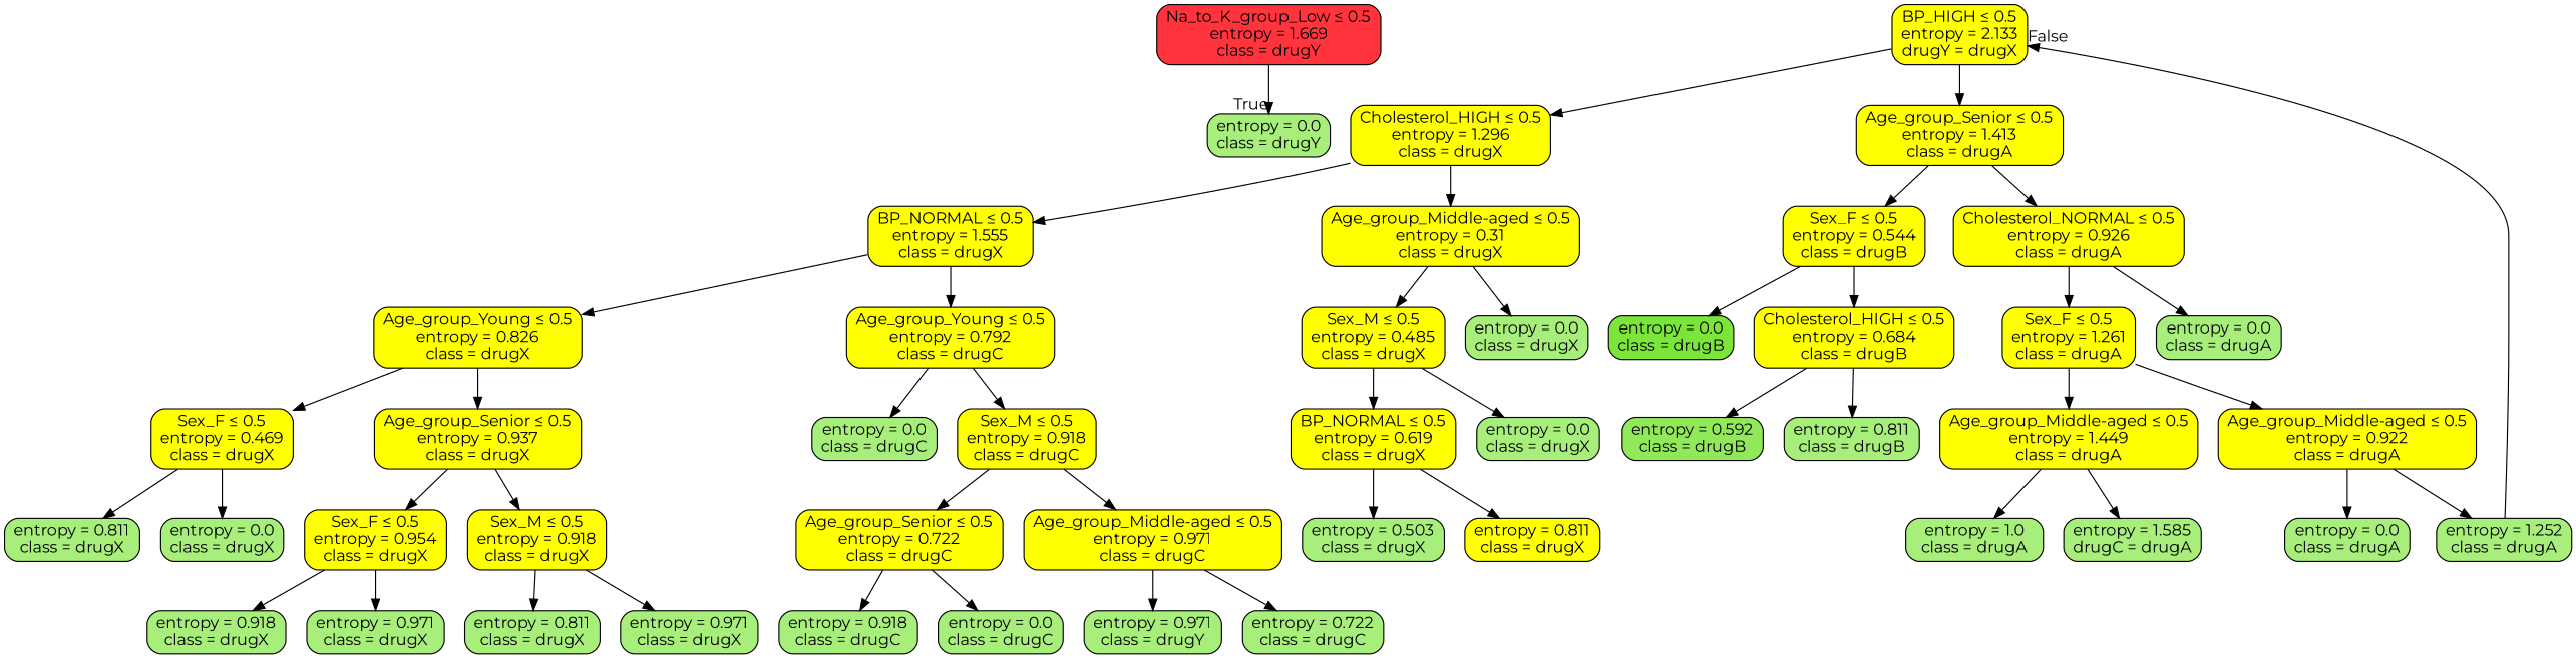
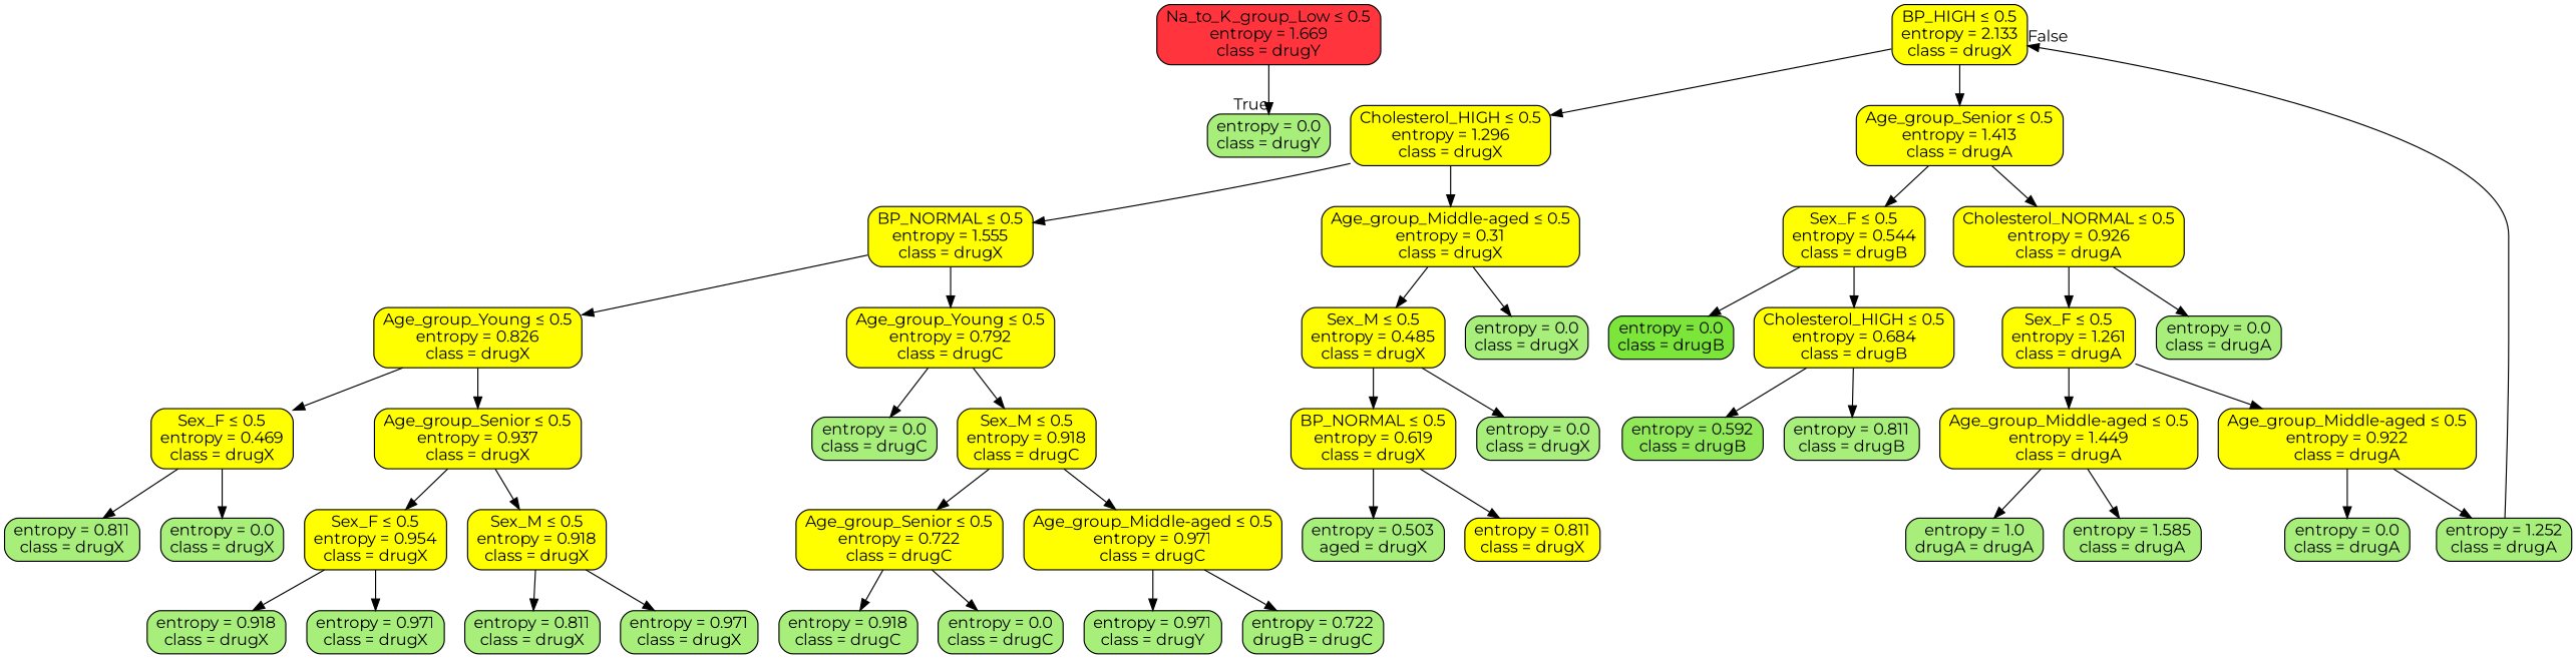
  digraph {
    fontname=Montserrat
    node [color=black fillcolor="#FFFF00" fontname=Montserrat shape=box style="filled, rounded"]
    edge [fontname=Montserrat]
    n1 [fillcolor="#FF343D" label=<Na_to_K_group_Low &le; 0.5<br/>entropy = 1.669<br/>class = drugY>]
    n2 [fillcolor="#a7ee7b" label=<entropy = 0.0<br/>class = drugY>]
-   n3 [label=<BP_HIGH &le; 0.5<br/>entropy = 2.133<br/>drugY = drugX>]
+   n3 [label=<BP_HIGH &le; 0.5<br/>entropy = 2.133<br/>class = drugX>]
    n4 [label=<Cholesterol_HIGH &le; 0.5<br/>entropy = 1.296<br/>class = drugX>]
    n5 [label=<Age_group_Senior &le; 0.5<br/>entropy = 1.413<br/>class = drugA>]
    n6 [label=<Age_group_Middle-aged &le; 0.5<br/>entropy = 0.31<br/>class = drugX>]
    n7 [label=<BP_NORMAL &le; 0.5<br/>entropy = 1.555<br/>class = drugX>]
    n8 [label=<Cholesterol_NORMAL &le; 0.5<br/>entropy = 0.926<br/>class = drugA>]
    n9 [label=<Sex_F &le; 0.5<br/>entropy = 0.544<br/>class = drugB>]
    n10 [fillcolor="#a7ee7b" label=<entropy = 0.0<br/>class = drugX>]
    n11 [label=<Sex_M &le; 0.5<br/>entropy = 0.485<br/>class = drugX>]
    n12 [label=<Age_group_Young &le; 0.5<br/>entropy = 0.792<br/>class = drugC>]
    n13 [label=<Age_group_Young &le; 0.5<br/>entropy = 0.826<br/>class = drugX>]
    n14 [fillcolor="#a7ee7b" label=<entropy = 0.0<br/>class = drugX>]
    n15 [label=<BP_NORMAL &le; 0.5<br/>entropy = 0.619<br/>class = drugX>]
-   n16 [fillcolor="#a7ee7b" label=<entropy = 0.503<br/>class = drugX>]
+   n16 [fillcolor="#a7ee7b" label=<entropy = 0.503<br/>aged = drugX>]
    n17 [label=<entropy = 0.811<br/>class = drugX>]
    n18 [label=<Sex_M &le; 0.5<br/>entropy = 0.918<br/>class = drugC>]
    n19 [fillcolor="#a7ee7b" label=<entropy = 0.0<br/>class = drugC>]
    n20 [label=<Age_group_Senior &le; 0.5<br/>entropy = 0.937<br/>class = drugX>]
    n21 [label=<Sex_F &le; 0.5<br/>entropy = 0.469<br/>class = drugX>]
    n22 [label=<Age_group_Senior &le; 0.5<br/>entropy = 0.722<br/>class = drugC>]
    n23 [label=<Age_group_Middle-aged &le; 0.5<br/>entropy = 0.971<br/>class = drugC>]
    n24 [fillcolor="#a7ee7b" label=<entropy = 0.918<br/>class = drugC>]
    n25 [fillcolor="#a7ee7b" label=<entropy = 0.0<br/>class = drugC>]
    n26 [fillcolor="#a7ee7b" label=<entropy = 0.971<br/>class = drugY>]
-   n27 [fillcolor="#a7ee7b" label=<entropy = 0.722<br/>class = drugC>]
+   n27 [fillcolor="#a7ee7b" label=<entropy = 0.722<br/>drugB = drugC>]
    n28 [label=<Sex_F &le; 0.5<br/>entropy = 0.954<br/>class = drugX>]
    n29 [label=<Sex_M &le; 0.5<br/>entropy = 0.918<br/>class = drugX>]
    n30 [fillcolor="#a7ee7b" label=<entropy = 0.811<br/>class = drugX>]
    n31 [fillcolor="#a7ee7b" label=<entropy = 0.0<br/>class = drugX>]
    n32 [fillcolor="#a7ee7b" label=<entropy = 0.918<br/>class = drugX>]
    n33 [fillcolor="#a7ee7b" label=<entropy = 0.971<br/>class = drugX>]
    n34 [fillcolor="#a7ee7b" label=<entropy = 0.811<br/>class = drugX>]
    n35 [fillcolor="#a7ee7b" label=<entropy = 0.971<br/>class = drugX>]
    n36 [fillcolor="#a7ee7b" label=<entropy = 0.0<br/>class = drugA>]
    n37 [label=<Sex_F &le; 0.5<br/>entropy = 1.261<br/>class = drugA>]
    n38 [label=<Cholesterol_HIGH &le; 0.5<br/>entropy = 0.684<br/>class = drugB>]
    n39 [fillcolor="#7be539" label=<entropy = 0.0<br/>class = drugB>]
    n40 [label=<Age_group_Middle-aged &le; 0.5<br/>entropy = 0.922<br/>class = drugA>]
    n41 [label=<Age_group_Middle-aged &le; 0.5<br/>entropy = 1.449<br/>class = drugA>]
    n42 [fillcolor="#a7ee7b" label=<entropy = 0.0<br/>class = drugA>]
    n43 [fillcolor="#a7ee7b" label=<entropy = 1.252<br/>class = drugA>]
-   n44 [fillcolor="#a7ee7b" label=<entropy = 1.0<br/>class = drugA>]
-   n45 [fillcolor="#a7ee7b" label=<entropy = 1.585<br/>drugC = drugA>]
+   n44 [fillcolor="#a7ee7b" label=<entropy = 1.0<br/>drugA = drugA>]
+   n45 [fillcolor="#a7ee7b" label=<entropy = 1.585<br/>class = drugA>]
    n46 [fillcolor="#a7ee7b" label=<entropy = 0.811<br/>class = drugB>]
    n47 [fillcolor="#91e95a" label=<entropy = 0.592<br/>class = drugB>]
    n1 -> n2 [headlabel=True labelangle=45 labeldistance=2.5]
    n3 -> n4
    n3 -> n5
    n4 -> n6
    n4 -> n7
    n5 -> n8
    n5 -> n9
    n6 -> n10
    n6 -> n11
    n7 -> n12
    n7 -> n13
    n8 -> n36
    n8 -> n37
    n9 -> n38
    n9 -> n39
    n11 -> n14
    n11 -> n15
    n12 -> n18
    n12 -> n19
    n13 -> n20
    n13 -> n21
    n15 -> n16
    n15 -> n17
    n18 -> n22
    n18 -> n23
    n20 -> n28
    n20 -> n29
    n21 -> n30
    n21 -> n31
    n22 -> n24
    n22 -> n25
    n23 -> n26
    n23 -> n27
    n28 -> n32
    n28 -> n33
    n29 -> n34
    n29 -> n35
    n37 -> n40
    n37 -> n41
    n38 -> n46
    n38 -> n47
    n40 -> n42
    n40 -> n43
    n41 -> n44
    n41 -> n45
    n43 -> n3 [headlabel=False labelangle=-45 labeldistance=2.5]
  }
